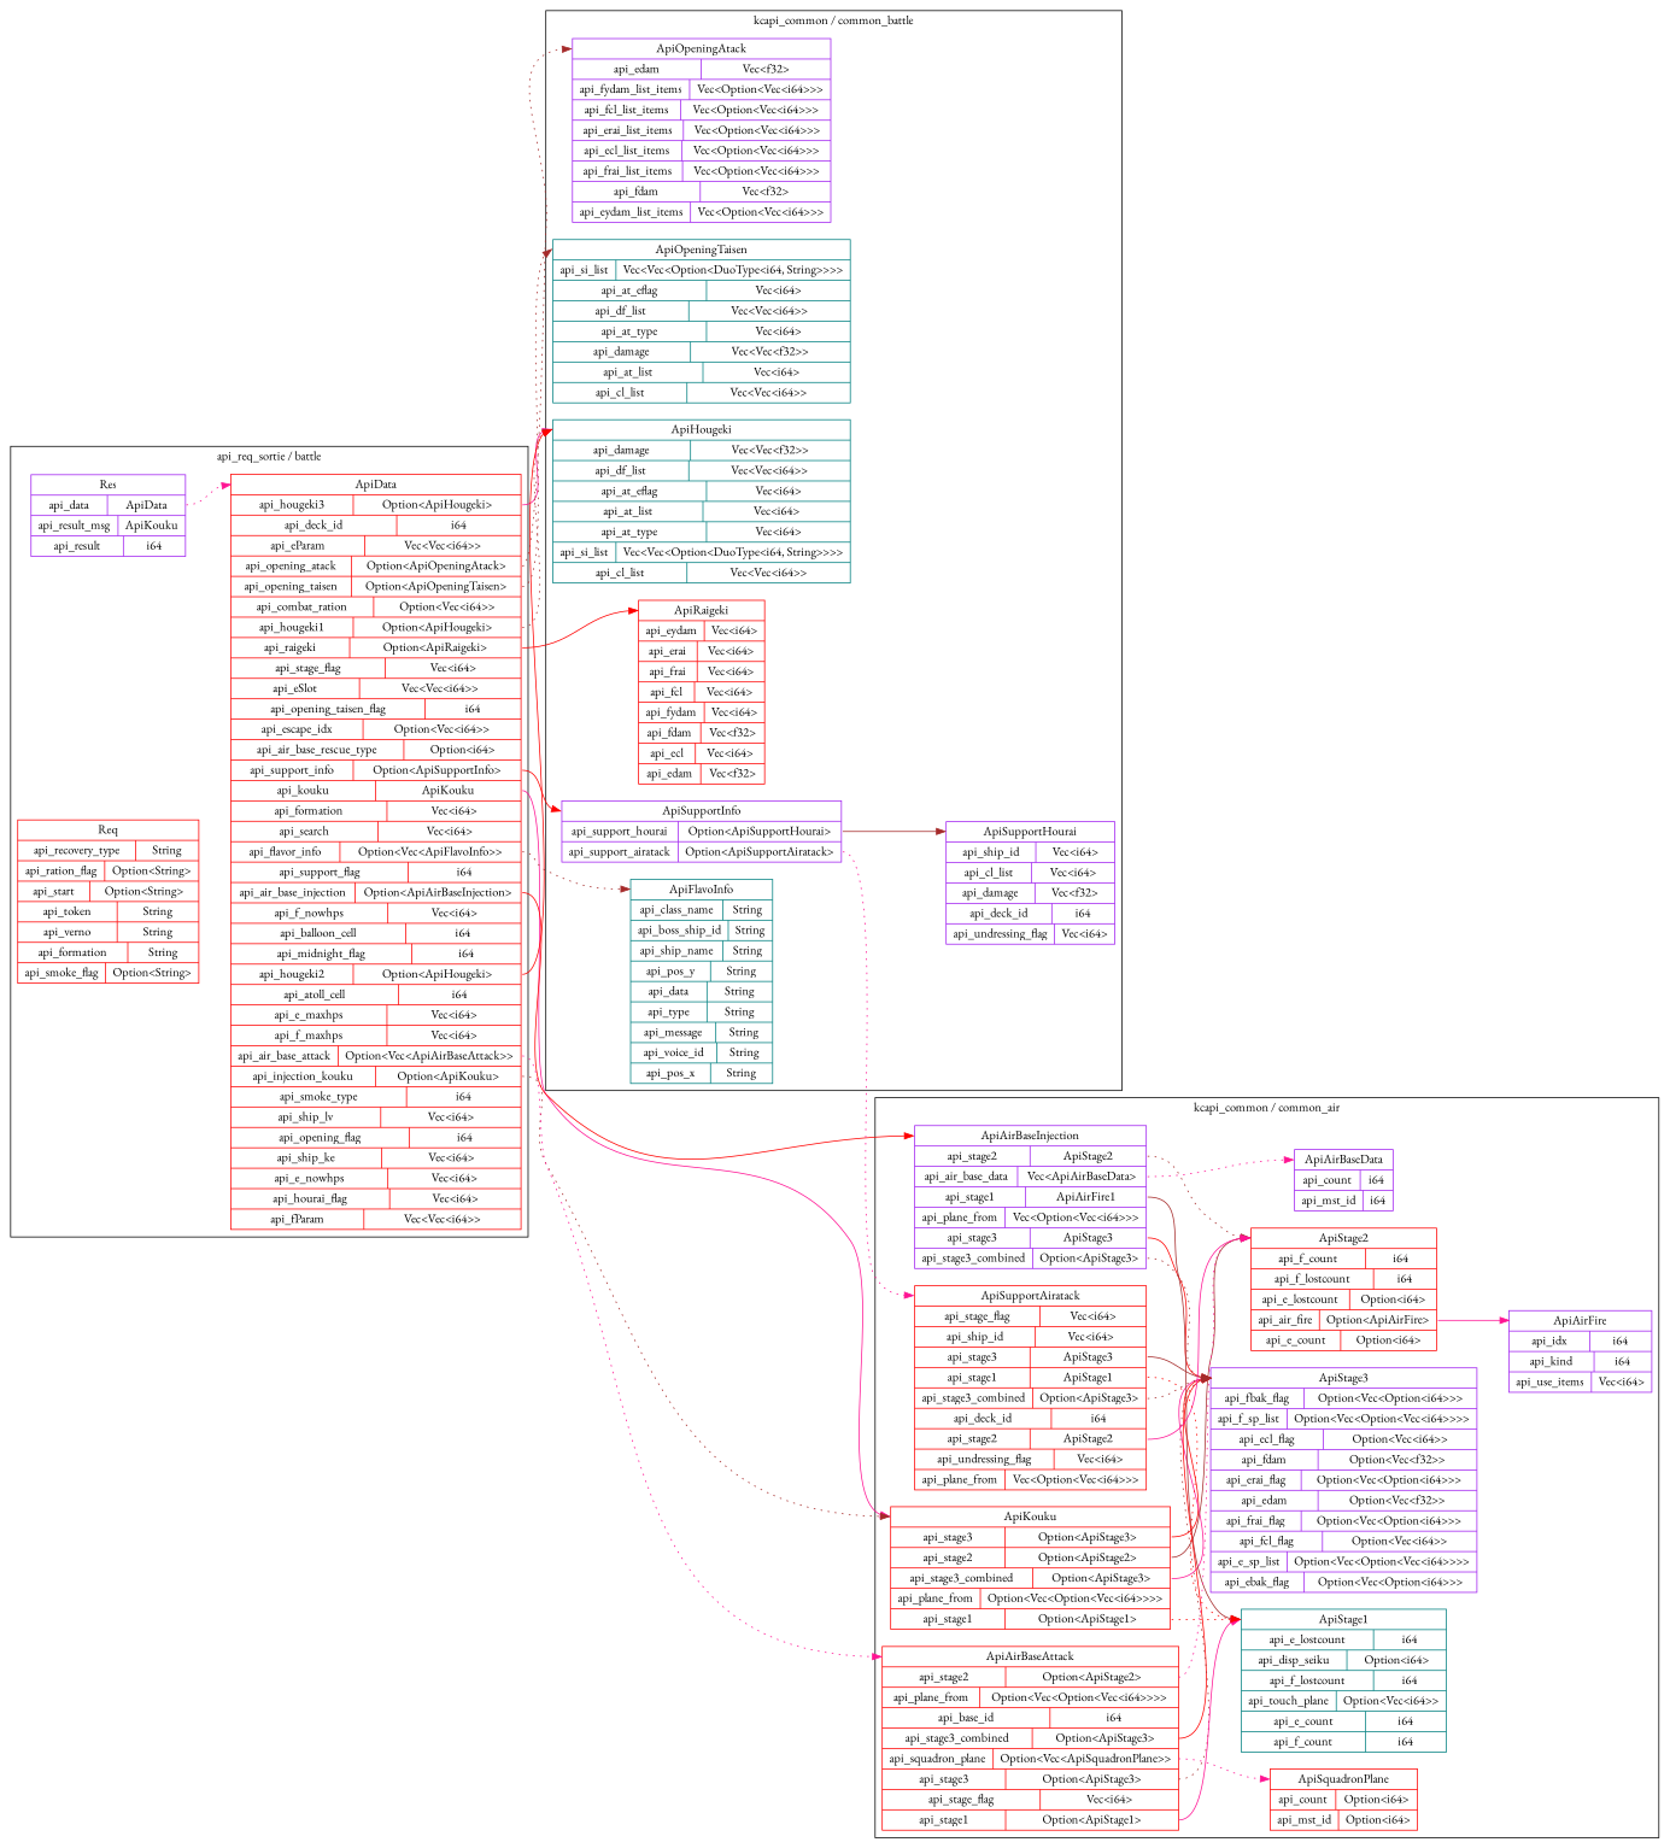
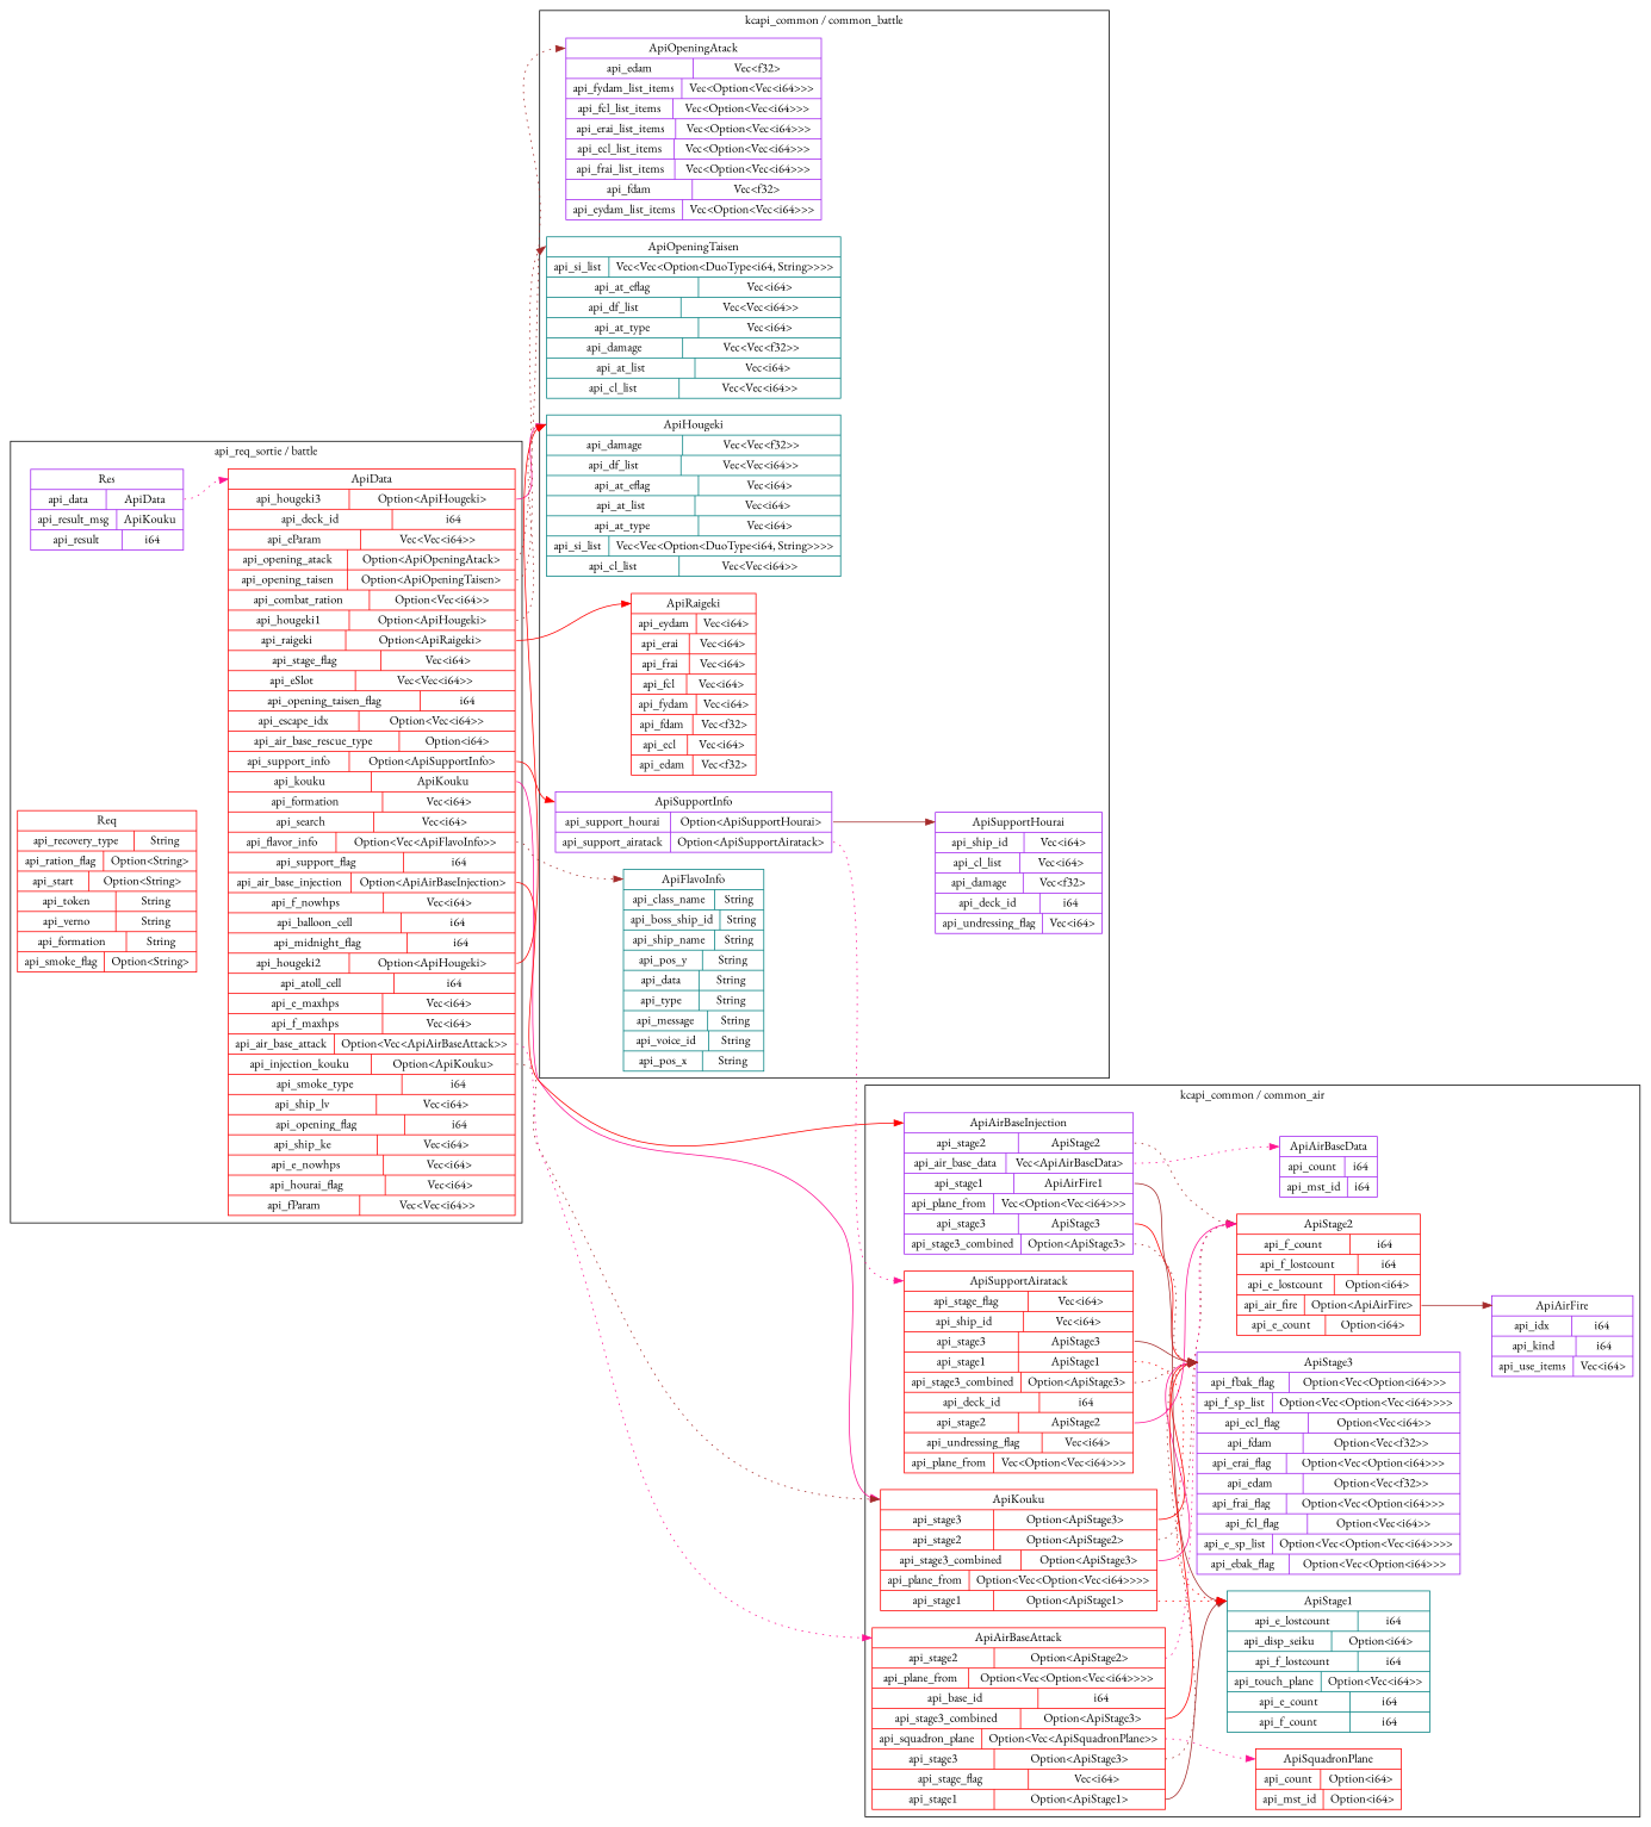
  digraph {
    fontname="EB Garamond"
    rankdir=LR
    node [color=red fontname="EB Garamond" shape=record style=solid]
    edge [color=brown fontname="EB Garamond" headport="ApiStage3:w" style=dotted tailport="api_stage3:e"]
    n1 [label="<ApiKouku> ApiKouku  | { api_stage3 | <api_stage3> Option\<ApiStage3\> } | { api_stage2 | <api_stage2> Option\<ApiStage2\> } | { api_stage3_combined | <api_stage3_combined> Option\<ApiStage3\> } | { api_plane_from | <api_plane_from> Option\<Vec\<Option\<Vec\<i64\>\>\>\> } | { api_stage1 | <api_stage1> Option\<ApiStage1\> }"]
    n2 [color=purple label="<ApiStage3> ApiStage3  | { api_fbak_flag | <api_fbak_flag> Option\<Vec\<Option\<i64\>\>\> } | { api_f_sp_list | <api_f_sp_list> Option\<Vec\<Option\<Vec\<i64\>\>\>\> } | { api_ecl_flag | <api_ecl_flag> Option\<Vec\<i64\>\> } | { api_fdam | <api_fdam> Option\<Vec\<f32\>\> } | { api_erai_flag | <api_erai_flag> Option\<Vec\<Option\<i64\>\>\> } | { api_edam | <api_edam> Option\<Vec\<f32\>\> } | { api_frai_flag | <api_frai_flag> Option\<Vec\<Option\<i64\>\>\> } | { api_fcl_flag | <api_fcl_flag> Option\<Vec\<i64\>\> } | { api_e_sp_list | <api_e_sp_list> Option\<Vec\<Option\<Vec\<i64\>\>\>\> } | { api_ebak_flag | <api_ebak_flag> Option\<Vec\<Option\<i64\>\>\> }"]
    n3 [label="<ApiStage2> ApiStage2  | { api_f_count | <api_f_count> i64 } | { api_f_lostcount | <api_f_lostcount> i64 } | { api_e_lostcount | <api_e_lostcount> Option\<i64\> } | { api_air_fire | <api_air_fire> Option\<ApiAirFire\> } | { api_e_count | <api_e_count> Option\<i64\> }"]
    n4 [color=teal label="<ApiStage1> ApiStage1  | { api_e_lostcount | <api_e_lostcount> i64 } | { api_disp_seiku | <api_disp_seiku> Option\<i64\> } | { api_f_lostcount | <api_f_lostcount> i64 } | { api_touch_plane | <api_touch_plane> Option\<Vec\<i64\>\> } | { api_e_count | <api_e_count> i64 } | { api_f_count | <api_f_count> i64 }"]
    n5 [color=purple label="<ApiAirFire> ApiAirFire  | { api_idx | <api_idx> i64 } | { api_kind | <api_kind> i64 } | { api_use_items | <api_use_items> Vec\<i64\> }"]
    n6 [color=purple label="<ApiAirBaseInjection> ApiAirBaseInjection  | { api_stage2 | <api_stage2> ApiStage2 } | { api_air_base_data | <api_air_base_data> Vec\<ApiAirBaseData\> } | { api_stage1 | <api_stage1> ApiAirFire1 } | { api_plane_from | <api_plane_from> Vec\<Option\<Vec\<i64\>\>\> } | { api_stage3 | <api_stage3> ApiStage3 } | { api_stage3_combined | <api_stage3_combined> Option\<ApiStage3\> }"]
    n7 [color=purple label="<ApiAirBaseData> ApiAirBaseData  | { api_count | <api_count> i64 } | { api_mst_id | <api_mst_id> i64 }"]
    n8 [label="<ApiAirBaseAttack> ApiAirBaseAttack  | { api_stage2 | <api_stage2> Option\<ApiStage2\> } | { api_plane_from | <api_plane_from> Option\<Vec\<Option\<Vec\<i64\>\>\>\> } | { api_base_id | <api_base_id> i64 } | { api_stage3_combined | <api_stage3_combined> Option\<ApiStage3\> } | { api_squadron_plane | <api_squadron_plane> Option\<Vec\<ApiSquadronPlane\>\> } | { api_stage3 | <api_stage3> Option\<ApiStage3\> } | { api_stage_flag | <api_stage_flag> Vec\<i64\> } | { api_stage1 | <api_stage1> Option\<ApiStage1\> }"]
    n9 [label="<ApiSquadronPlane> ApiSquadronPlane  | { api_count | <api_count> Option\<i64\> } | { api_mst_id | <api_mst_id> Option\<i64\> }"]
    n10 [label="<ApiSupportAiratack> ApiSupportAiratack  | { api_stage_flag | <api_stage_flag> Vec\<i64\> } | { api_ship_id | <api_ship_id> Vec\<i64\> } | { api_stage3 | <api_stage3> ApiStage3 } | { api_stage1 | <api_stage1> ApiStage1 } | { api_stage3_combined | <api_stage3_combined> Option\<ApiStage3\> } | { api_deck_id | <api_deck_id> i64 } | { api_stage2 | <api_stage2> ApiStage2 } | { api_undressing_flag | <api_undressing_flag> Vec\<i64\> } | { api_plane_from | <api_plane_from> Vec\<Option\<Vec\<i64\>\>\> }"]
    n11 [color=purple label="<Res> Res  | { api_data | <api_data> ApiData } | { api_result_msg | <api_result_msg> ApiKouku } | { api_result | <api_result> i64 }"]
    n12 [label="<ApiData> ApiData  | { api_hougeki3 | <api_hougeki3> Option\<ApiHougeki\> } | { api_deck_id | <api_deck_id> i64 } | { api_eParam | <api_eParam> Vec\<Vec\<i64\>\> } | { api_opening_atack | <api_opening_atack> Option\<ApiOpeningAtack\> } | { api_opening_taisen | <api_opening_taisen> Option\<ApiOpeningTaisen\> } | { api_combat_ration | <api_combat_ration> Option\<Vec\<i64\>\> } | { api_hougeki1 | <api_hougeki1> Option\<ApiHougeki\> } | { api_raigeki | <api_raigeki> Option\<ApiRaigeki\> } | { api_stage_flag | <api_stage_flag> Vec\<i64\> } | { api_eSlot | <api_eSlot> Vec\<Vec\<i64\>\> } | { api_opening_taisen_flag | <api_opening_taisen_flag> i64 } | { api_escape_idx | <api_escape_idx> Option\<Vec\<i64\>\> } | { api_air_base_rescue_type | <api_air_base_rescue_type> Option\<i64\> } | { api_support_info | <api_support_info> Option\<ApiSupportInfo\> } | { api_kouku | <api_kouku> ApiKouku } | { api_formation | <api_formation> Vec\<i64\> } | { api_search | <api_search> Vec\<i64\> } | { api_flavor_info | <api_flavor_info> Option\<Vec\<ApiFlavoInfo\>\> } | { api_support_flag | <api_support_flag> i64 } | { api_air_base_injection | <api_air_base_injection> Option\<ApiAirBaseInjection\> } | { api_f_nowhps | <api_f_nowhps> Vec\<i64\> } | { api_balloon_cell | <api_balloon_cell> i64 } | { api_midnight_flag | <api_midnight_flag> i64 } | { api_hougeki2 | <api_hougeki2> Option\<ApiHougeki\> } | { api_atoll_cell | <api_atoll_cell> i64 } | { api_e_maxhps | <api_e_maxhps> Vec\<i64\> } | { api_f_maxhps | <api_f_maxhps> Vec\<i64\> } | { api_air_base_attack | <api_air_base_attack> Option\<Vec\<ApiAirBaseAttack\>\> } | { api_injection_kouku | <api_injection_kouku> Option\<ApiKouku\> } | { api_smoke_type | <api_smoke_type> i64 } | { api_ship_lv | <api_ship_lv> Vec\<i64\> } | { api_opening_flag | <api_opening_flag> i64 } | { api_ship_ke | <api_ship_ke> Vec\<i64\> } | { api_e_nowhps | <api_e_nowhps> Vec\<i64\> } | { api_hourai_flag | <api_hourai_flag> Vec\<i64\> } | { api_fParam | <api_fParam> Vec\<Vec\<i64\>\> }"]
    n13 [label="<Req> Req  | { api_recovery_type | <api_recovery_type> String } | { api_ration_flag | <api_ration_flag> Option\<String\> } | { api_start | <api_start> Option\<String\> } | { api_token | <api_token> String } | { api_verno | <api_verno> String } | { api_formation | <api_formation> String } | { api_smoke_flag | <api_smoke_flag> Option\<String\> }"]
    n14 [color=teal label="<ApiHougeki> ApiHougeki  | { api_damage | <api_damage> Vec\<Vec\<f32\>\> } | { api_df_list | <api_df_list> Vec\<Vec\<i64\>\> } | { api_at_eflag | <api_at_eflag> Vec\<i64\> } | { api_at_list | <api_at_list> Vec\<i64\> } | { api_at_type | <api_at_type> Vec\<i64\> } | { api_si_list | <api_si_list> Vec\<Vec\<Option\<DuoType\<i64, String\>\>\>\> } | { api_cl_list | <api_cl_list> Vec\<Vec\<i64\>\> }"]
    n15 [color=purple label="<ApiOpeningAtack> ApiOpeningAtack  | { api_edam | <api_edam> Vec\<f32\> } | { api_fydam_list_items | <api_fydam_list_items> Vec\<Option\<Vec\<i64\>\>\> } | { api_fcl_list_items | <api_fcl_list_items> Vec\<Option\<Vec\<i64\>\>\> } | { api_erai_list_items | <api_erai_list_items> Vec\<Option\<Vec\<i64\>\>\> } | { api_ecl_list_items | <api_ecl_list_items> Vec\<Option\<Vec\<i64\>\>\> } | { api_frai_list_items | <api_frai_list_items> Vec\<Option\<Vec\<i64\>\>\> } | { api_fdam | <api_fdam> Vec\<f32\> } | { api_eydam_list_items | <api_eydam_list_items> Vec\<Option\<Vec\<i64\>\>\> }"]
    n16 [color=teal label="<ApiOpeningTaisen> ApiOpeningTaisen  | { api_si_list | <api_si_list> Vec\<Vec\<Option\<DuoType\<i64, String\>\>\>\> } | { api_at_eflag | <api_at_eflag> Vec\<i64\> } | { api_df_list | <api_df_list> Vec\<Vec\<i64\>\> } | { api_at_type | <api_at_type> Vec\<i64\> } | { api_damage | <api_damage> Vec\<Vec\<f32\>\> } | { api_at_list | <api_at_list> Vec\<i64\> } | { api_cl_list | <api_cl_list> Vec\<Vec\<i64\>\> }"]
    n17 [label="<ApiRaigeki> ApiRaigeki  | { api_eydam | <api_eydam> Vec\<i64\> } | { api_erai | <api_erai> Vec\<i64\> } | { api_frai | <api_frai> Vec\<i64\> } | { api_fcl | <api_fcl> Vec\<i64\> } | { api_fydam | <api_fydam> Vec\<i64\> } | { api_fdam | <api_fdam> Vec\<f32\> } | { api_ecl | <api_ecl> Vec\<i64\> } | { api_edam | <api_edam> Vec\<f32\> }"]
    n18 [color=purple label="<ApiSupportInfo> ApiSupportInfo  | { api_support_hourai | <api_support_hourai> Option\<ApiSupportHourai\> } | { api_support_airatack | <api_support_airatack> Option\<ApiSupportAiratack\> }"]
    n19 [color=purple label="<ApiSupportHourai> ApiSupportHourai  | { api_ship_id | <api_ship_id> Vec\<i64\> } | { api_cl_list | <api_cl_list> Vec\<i64\> } | { api_damage | <api_damage> Vec\<f32\> } | { api_deck_id | <api_deck_id> i64 } | { api_undressing_flag | <api_undressing_flag> Vec\<i64\> }"]
    n20 [color=teal label="<ApiFlavoInfo> ApiFlavoInfo  | { api_class_name | <api_class_name> String } | { api_boss_ship_id | <api_boss_ship_id> String } | { api_ship_name | <api_ship_name> String } | { api_pos_y | <api_pos_y> String } | { api_data | <api_data> String } | { api_type | <api_type> String } | { api_message | <api_message> String } | { api_voice_id | <api_voice_id> String } | { api_pos_x | <api_pos_x> String }"]
    subgraph cluster_1 {
      label="kcapi_common / common_air"
      n1
      n2
      n3
      n4
      n5
      n6
      n7
      n8
      n9
      n10
    }
    subgraph cluster_2 {
      label="api_req_sortie / battle"
      n11
      n12
      n13
    }
    subgraph cluster_3 {
      label="kcapi_common / common_battle"
      n14
      n15
      n16
      n17
      n18
      n19
      n20
    }
    n1 -> n2 [color=red style=solid]
    n1 -> n2 [color=deeppink style=solid tailport="api_stage3_combined:e"]
-   n1 -> n3 [headport="ApiStage2:w" style=solid tailport="api_stage2:e"]
+   n1 -> n3 [headport="ApiStage2:w" tailport="api_stage2:e"]
    n1 -> n4 [color=red headport="ApiStage1:w" tailport="api_stage1:e"]
-   n3 -> n5 [color=deeppink headport="ApiAirFire:w" style=solid tailport="api_air_fire:e"]
+   n3 -> n5 [headport="ApiAirFire:w" style=solid tailport="api_air_fire:e"]
    n6 -> n2 [color=red style=solid]
    n6 -> n2 [tailport="api_stage3_combined:e"]
    n6 -> n3 [headport="ApiStage2:w" tailport="api_stage2:e"]
    n6 -> n4 [headport="ApiStage1:w" style=solid tailport="api_stage1:e"]
    n6 -> n7 [color=deeppink headport="ApiAirBaseData:w" tailport="api_air_base_data:e"]
    n8 -> n2 [color=red style=solid tailport="api_stage3_combined:e"]
    n8 -> n2
    n8 -> n3 [color=deeppink headport="ApiStage2:w" tailport="api_stage2:e"]
-   n8 -> n4 [color=deeppink headport="ApiStage1:w" style=solid tailport="api_stage1:e"]
+   n8 -> n4 [headport="ApiStage1:w" style=solid tailport="api_stage1:e"]
    n8 -> n9 [color=deeppink headport="ApiSquadronPlane:w" tailport="api_squadron_plane:e"]
    n10 -> n2 [style=solid]
    n10 -> n2 [tailport="api_stage3_combined:e"]
    n10 -> n3 [color=deeppink headport="ApiStage2:w" style=solid tailport="api_stage2:e"]
    n10 -> n4 [color=red headport="ApiStage1:w" tailport="api_stage1:e"]
    n11 -> n12 [color=deeppink headport="ApiData:w" tailport="api_data:e"]
    n12 -> n1 [color=deeppink headport="ApiKouku:w" style=solid tailport="api_kouku:e"]
    n12 -> n1 [headport="ApiKouku:w" tailport="api_injection_kouku:e"]
    n12 -> n6 [color=red headport="ApiAirBaseInjection:w" style=solid tailport="api_air_base_injection:e"]
    n12 -> n8 [color=deeppink headport="ApiAirBaseAttack:w" tailport="api_air_base_attack:e"]
    n12 -> n14 [color=deeppink headport="ApiHougeki:w" style=solid tailport="api_hougeki3:e"]
    n12 -> n14 [headport="ApiHougeki:w" tailport="api_hougeki1:e"]
    n12 -> n14 [color=red headport="ApiHougeki:w" style=solid tailport="api_hougeki2:e"]
    n12 -> n15 [headport="ApiOpeningAtack:w" tailport="api_opening_atack:e"]
    n12 -> n16 [headport="ApiOpeningTaisen:w" tailport="api_opening_taisen:e"]
    n12 -> n17 [color=red headport="ApiRaigeki:w" style=solid tailport="api_raigeki:e"]
    n12 -> n18 [color=red headport="ApiSupportInfo:w" style=solid tailport="api_support_info:e"]
    n12 -> n20 [headport="ApiFlavoInfo:w" tailport="api_flavor_info:e"]
    n18 -> n10 [color=deeppink headport="ApiSupportAiratack:w" tailport="api_support_airatack:e"]
    n18 -> n19 [headport="ApiSupportHourai:w" style=solid tailport="api_support_hourai:e"]
  }
